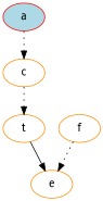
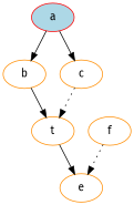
  digraph {
    fontname="Fira Sans"
    node [color=darkorange fontname="Fira Sans"]
    edge [fontname="Fira Sans" style=solid]
    a [color=red fillcolor=lightblue style=filled]
+   b
    c
    t
    e
    f
-   a -> c [style=dotted]
+   a -> b
+   a -> c
+   b -> t
    c -> t [style=dotted]
    t -> e
    f -> e [style=dotted]
  }
